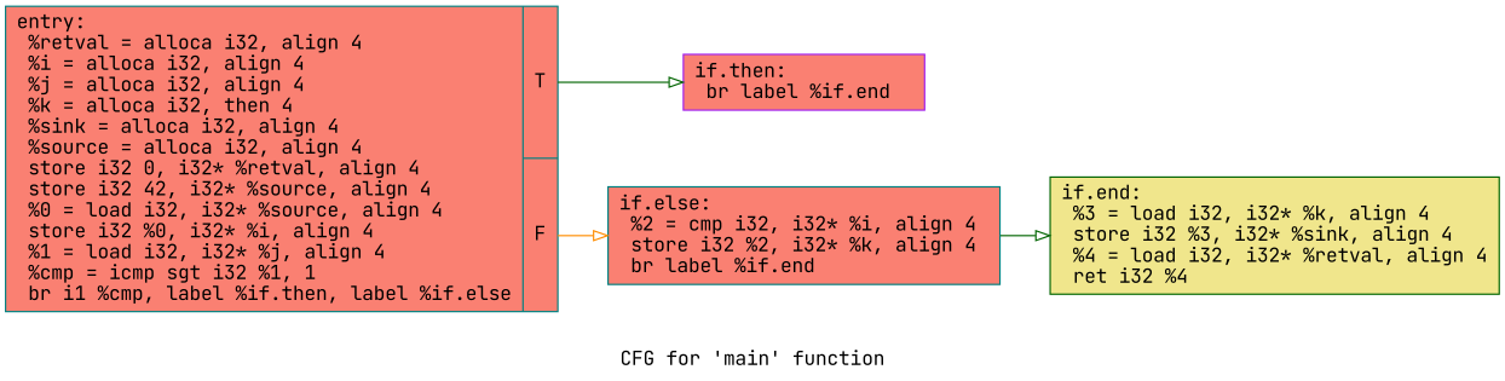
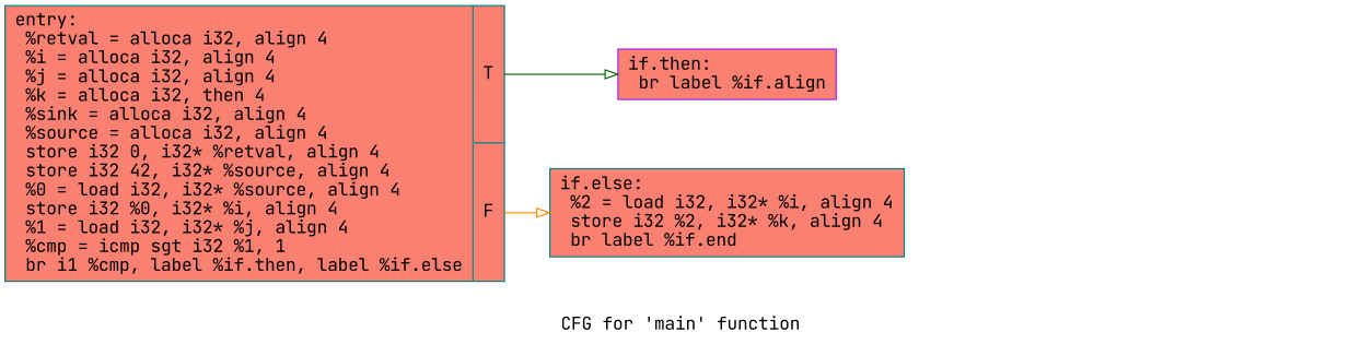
  digraph {
    fontname="JetBrains Mono"
    label="CFG for 'main' function"
    rankdir=LR
    node [color=teal fillcolor=salmon fontname="JetBrains Mono" shape=record style=filled]
    edge [arrowhead=onormal color=darkgreen fontname="JetBrains Mono"]
    n1 [label="{entry:\l  %retval = alloca i32, align 4\l  %i = alloca i32, align 4\l  %j = alloca i32, align 4\l  %k = alloca i32, then 4\l  %sink = alloca i32, align 4\l  %source = alloca i32, align 4\l  store i32 0, i32* %retval, align 4\l  store i32 42, i32* %source, align 4\l  %0 = load i32, i32* %source, align 4\l  store i32 %0, i32* %i, align 4\l  %1 = load i32, i32* %j, align 4\l  %cmp = icmp sgt i32 %1, 1\l  br i1 %cmp, label %if.then, label %if.else\l|{<s0>T|<s1>F}}"]
-   n2 [color=purple label="{if.then:                                          \l  br label %if.end\l}"]
-   n3 [label="{if.else:                                          \l  %2 = cmp i32, i32* %i, align 4\l  store i32 %2, i32* %k, align 4\l  br label %if.end\l}"]
-   n4 [color=darkgreen fillcolor=khaki label="{if.end:                                           \l  %3 = load i32, i32* %k, align 4\l  store i32 %3, i32* %sink, align 4\l  %4 = load i32, i32* %retval, align 4\l  ret i32 %4\l}"]
+   n2 [color=purple label="{if.then:                                          \l  br label %if.align\l}"]
+   n3 [label="{if.else:                                          \l  %2 = load i32, i32* %i, align 4\l  store i32 %2, i32* %k, align 4\l  br label %if.end\l}"]
    n1 -> n2 [tailport=s0]
    n1 -> n3 [color=darkorange tailport=s1]
-   n3 -> n4
  }
